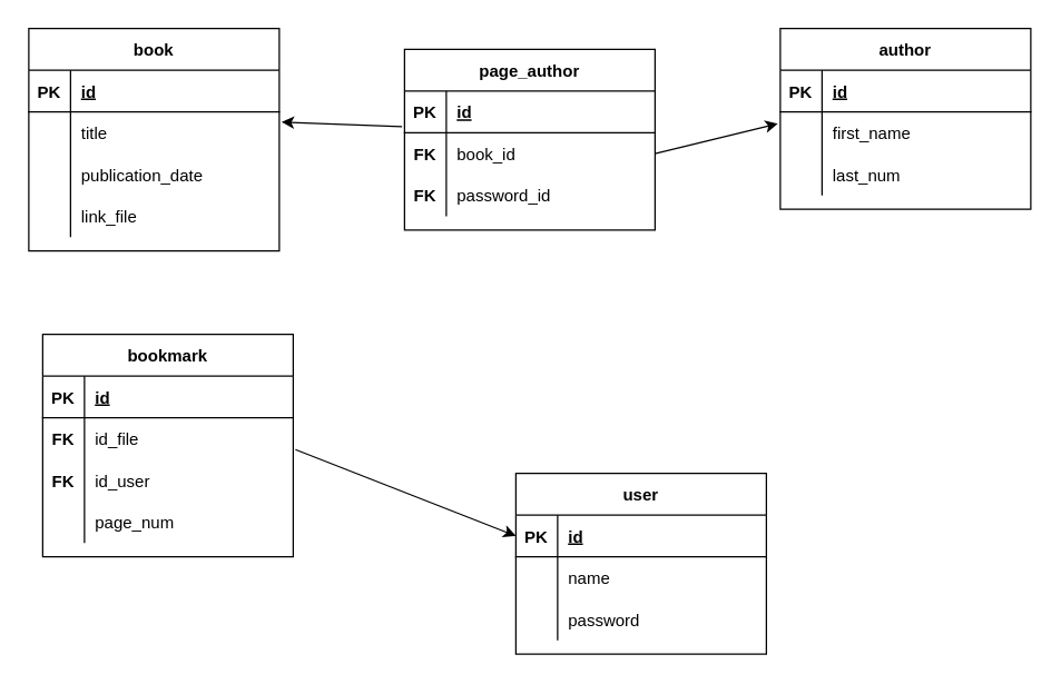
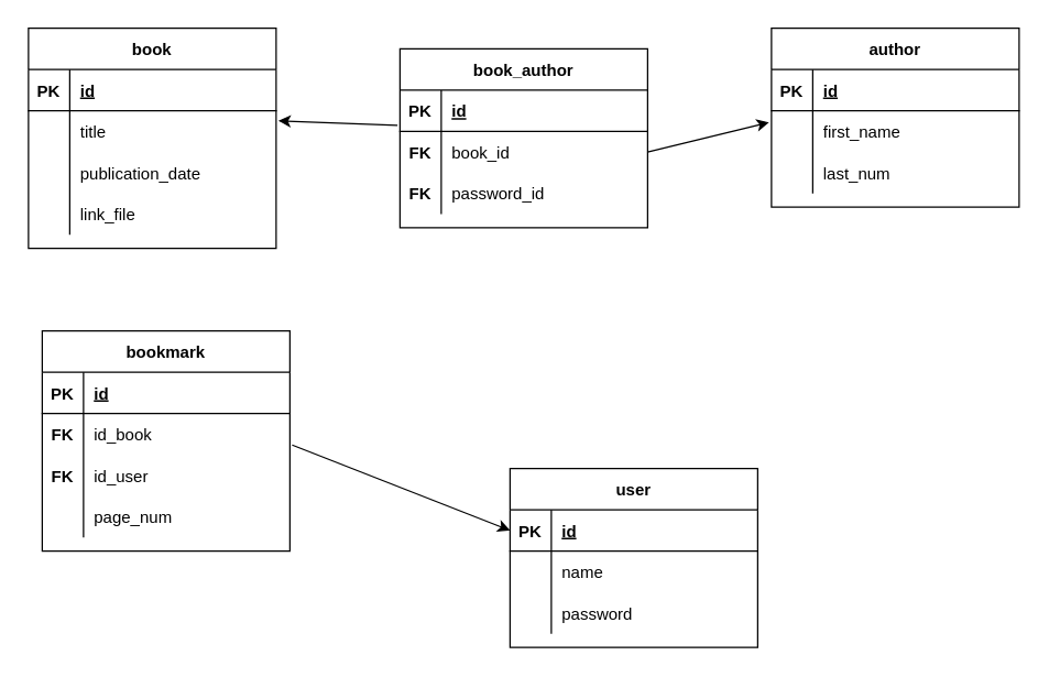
  <mxCell id="0" />
  <mxCell id="1" parent="0" />
  <mxCell id="2" value="book" style="shape=table;startSize=30;container=1;collapsible=1;childLayout=tableLayout;fixedRows=1;rowLines=0;fontStyle=1;align=center;resizeLast=1;" vertex="1" parent="1"><mxGeometry x="20" y="20" width="180" height="160" as="geometry" /></mxCell>
  <mxCell id="3" value="" style="shape=tableRow;horizontal=0;startSize=0;swimlaneHead=0;swimlaneBody=0;fillColor=none;collapsible=0;dropTarget=0;points=[[0,0.5],[1,0.5]];portConstraint=eastwest;top=0;left=0;right=0;bottom=1;" vertex="1" parent="2"><mxGeometry y="30" width="180" height="30" as="geometry" /></mxCell>
  <mxCell id="4" value="PK" style="shape=partialRectangle;connectable=0;fillColor=none;top=0;left=0;bottom=0;right=0;fontStyle=1;overflow=hidden;" vertex="1" parent="3"><mxGeometry width="30" height="30" as="geometry"><mxRectangle width="30" height="30" as="alternateBounds" /></mxGeometry></mxCell>
  <mxCell id="5" value="id" style="shape=partialRectangle;connectable=0;fillColor=none;top=0;left=0;bottom=0;right=0;align=left;spacingLeft=6;fontStyle=5;overflow=hidden;" vertex="1" parent="3"><mxGeometry x="30" width="150" height="30" as="geometry"><mxRectangle width="150" height="30" as="alternateBounds" /></mxGeometry></mxCell>
  <mxCell id="6" value="" style="shape=tableRow;horizontal=0;startSize=0;swimlaneHead=0;swimlaneBody=0;fillColor=none;collapsible=0;dropTarget=0;points=[[0,0.5],[1,0.5]];portConstraint=eastwest;top=0;left=0;right=0;bottom=0;" vertex="1" parent="2"><mxGeometry y="60" width="180" height="30" as="geometry" /></mxCell>
  <mxCell id="7" value="" style="shape=partialRectangle;connectable=0;fillColor=none;top=0;left=0;bottom=0;right=0;editable=1;overflow=hidden;" vertex="1" parent="6"><mxGeometry width="30" height="30" as="geometry"><mxRectangle width="30" height="30" as="alternateBounds" /></mxGeometry></mxCell>
  <mxCell id="8" value="title" style="shape=partialRectangle;connectable=0;fillColor=none;top=0;left=0;bottom=0;right=0;align=left;spacingLeft=6;overflow=hidden;" vertex="1" parent="6"><mxGeometry x="30" width="150" height="30" as="geometry"><mxRectangle width="150" height="30" as="alternateBounds" /></mxGeometry></mxCell>
  <mxCell id="9" value="" style="shape=tableRow;horizontal=0;startSize=0;swimlaneHead=0;swimlaneBody=0;fillColor=none;collapsible=0;dropTarget=0;points=[[0,0.5],[1,0.5]];portConstraint=eastwest;top=0;left=0;right=0;bottom=0;" vertex="1" parent="2"><mxGeometry y="90" width="180" height="30" as="geometry" /></mxCell>
  <mxCell id="10" value="" style="shape=partialRectangle;connectable=0;fillColor=none;top=0;left=0;bottom=0;right=0;editable=1;overflow=hidden;" vertex="1" parent="9"><mxGeometry width="30" height="30" as="geometry"><mxRectangle width="30" height="30" as="alternateBounds" /></mxGeometry></mxCell>
  <mxCell id="11" value="publication_date" style="shape=partialRectangle;connectable=0;fillColor=none;top=0;left=0;bottom=0;right=0;align=left;spacingLeft=6;overflow=hidden;" vertex="1" parent="9"><mxGeometry x="30" width="150" height="30" as="geometry"><mxRectangle width="150" height="30" as="alternateBounds" /></mxGeometry></mxCell>
  <mxCell id="12" value="" style="shape=tableRow;horizontal=0;startSize=0;swimlaneHead=0;swimlaneBody=0;fillColor=none;collapsible=0;dropTarget=0;points=[[0,0.5],[1,0.5]];portConstraint=eastwest;top=0;left=0;right=0;bottom=0;" vertex="1" parent="2"><mxGeometry y="120" width="180" height="30" as="geometry" /></mxCell>
  <mxCell id="13" value="" style="shape=partialRectangle;connectable=0;fillColor=none;top=0;left=0;bottom=0;right=0;editable=1;overflow=hidden;" vertex="1" parent="12"><mxGeometry width="30" height="30" as="geometry"><mxRectangle width="30" height="30" as="alternateBounds" /></mxGeometry></mxCell>
  <mxCell id="14" value="link_file" style="shape=partialRectangle;connectable=0;fillColor=none;top=0;left=0;bottom=0;right=0;align=left;spacingLeft=6;overflow=hidden;" vertex="1" parent="12"><mxGeometry x="30" width="150" height="30" as="geometry"><mxRectangle width="150" height="30" as="alternateBounds" /></mxGeometry></mxCell>
  <mxCell id="15" value="author" style="shape=table;startSize=30;container=1;collapsible=1;childLayout=tableLayout;fixedRows=1;rowLines=0;fontStyle=1;align=center;resizeLast=1;" vertex="1" parent="1"><mxGeometry x="560" y="20" width="180" height="130" as="geometry" /></mxCell>
  <mxCell id="16" value="" style="shape=tableRow;horizontal=0;startSize=0;swimlaneHead=0;swimlaneBody=0;fillColor=none;collapsible=0;dropTarget=0;points=[[0,0.5],[1,0.5]];portConstraint=eastwest;top=0;left=0;right=0;bottom=1;" vertex="1" parent="15"><mxGeometry y="30" width="180" height="30" as="geometry" /></mxCell>
  <mxCell id="17" value="PK" style="shape=partialRectangle;connectable=0;fillColor=none;top=0;left=0;bottom=0;right=0;fontStyle=1;overflow=hidden;" vertex="1" parent="16"><mxGeometry width="30" height="30" as="geometry"><mxRectangle width="30" height="30" as="alternateBounds" /></mxGeometry></mxCell>
  <mxCell id="18" value="id" style="shape=partialRectangle;connectable=0;fillColor=none;top=0;left=0;bottom=0;right=0;align=left;spacingLeft=6;fontStyle=5;overflow=hidden;" vertex="1" parent="16"><mxGeometry x="30" width="150" height="30" as="geometry"><mxRectangle width="150" height="30" as="alternateBounds" /></mxGeometry></mxCell>
  <mxCell id="19" value="" style="shape=tableRow;horizontal=0;startSize=0;swimlaneHead=0;swimlaneBody=0;fillColor=none;collapsible=0;dropTarget=0;points=[[0,0.5],[1,0.5]];portConstraint=eastwest;top=0;left=0;right=0;bottom=0;" vertex="1" parent="15"><mxGeometry y="60" width="180" height="30" as="geometry" /></mxCell>
  <mxCell id="20" value="" style="shape=partialRectangle;connectable=0;fillColor=none;top=0;left=0;bottom=0;right=0;editable=1;overflow=hidden;" vertex="1" parent="19"><mxGeometry width="30" height="30" as="geometry"><mxRectangle width="30" height="30" as="alternateBounds" /></mxGeometry></mxCell>
  <mxCell id="21" value="first_name" style="shape=partialRectangle;connectable=0;fillColor=none;top=0;left=0;bottom=0;right=0;align=left;spacingLeft=6;overflow=hidden;" vertex="1" parent="19"><mxGeometry x="30" width="150" height="30" as="geometry"><mxRectangle width="150" height="30" as="alternateBounds" /></mxGeometry></mxCell>
  <mxCell id="22" value="" style="shape=tableRow;horizontal=0;startSize=0;swimlaneHead=0;swimlaneBody=0;fillColor=none;collapsible=0;dropTarget=0;points=[[0,0.5],[1,0.5]];portConstraint=eastwest;top=0;left=0;right=0;bottom=0;" vertex="1" parent="15"><mxGeometry y="90" width="180" height="30" as="geometry" /></mxCell>
  <mxCell id="23" value="" style="shape=partialRectangle;connectable=0;fillColor=none;top=0;left=0;bottom=0;right=0;editable=1;overflow=hidden;" vertex="1" parent="22"><mxGeometry width="30" height="30" as="geometry"><mxRectangle width="30" height="30" as="alternateBounds" /></mxGeometry></mxCell>
  <mxCell id="24" value="last_num" style="shape=partialRectangle;connectable=0;fillColor=none;top=0;left=0;bottom=0;right=0;align=left;spacingLeft=6;overflow=hidden;" vertex="1" parent="22"><mxGeometry x="30" width="150" height="30" as="geometry"><mxRectangle width="150" height="30" as="alternateBounds" /></mxGeometry></mxCell>
- <mxCell id="25" value="page_author" style="shape=table;startSize=30;container=1;collapsible=1;childLayout=tableLayout;fixedRows=1;rowLines=0;fontStyle=1;align=center;resizeLast=1;" vertex="1" parent="1"><mxGeometry x="290" y="35" width="180" height="130" as="geometry" /></mxCell>
+ <mxCell id="25" value="book_author" style="shape=table;startSize=30;container=1;collapsible=1;childLayout=tableLayout;fixedRows=1;rowLines=0;fontStyle=1;align=center;resizeLast=1;" vertex="1" parent="1"><mxGeometry x="290" y="35" width="180" height="130" as="geometry" /></mxCell>
  <mxCell id="26" value="" style="shape=tableRow;horizontal=0;startSize=0;swimlaneHead=0;swimlaneBody=0;fillColor=none;collapsible=0;dropTarget=0;points=[[0,0.5],[1,0.5]];portConstraint=eastwest;top=0;left=0;right=0;bottom=1;strokeColor=default;strokeWidth=1;" vertex="1" parent="25"><mxGeometry y="30" width="180" height="30" as="geometry" /></mxCell>
  <mxCell id="27" value="PK" style="shape=partialRectangle;connectable=0;fillColor=none;top=0;left=0;bottom=0;right=0;fontStyle=1;overflow=hidden;strokeColor=default;strokeWidth=1;" vertex="1" parent="26"><mxGeometry width="30" height="30" as="geometry"><mxRectangle width="30" height="30" as="alternateBounds" /></mxGeometry></mxCell>
  <mxCell id="28" value="id" style="shape=partialRectangle;connectable=0;fillColor=none;top=0;left=0;bottom=0;right=0;align=left;spacingLeft=6;fontStyle=5;overflow=hidden;strokeColor=default;strokeWidth=1;" vertex="1" parent="26"><mxGeometry x="30" width="150" height="30" as="geometry"><mxRectangle width="150" height="30" as="alternateBounds" /></mxGeometry></mxCell>
  <mxCell id="29" value="" style="shape=tableRow;horizontal=0;startSize=0;swimlaneHead=0;swimlaneBody=0;fillColor=none;collapsible=0;dropTarget=0;points=[[0,0.5],[1,0.5]];portConstraint=eastwest;top=0;left=0;right=0;bottom=0;" vertex="1" parent="25"><mxGeometry y="60" width="180" height="30" as="geometry" /></mxCell>
  <mxCell id="30" value="FK" style="shape=partialRectangle;connectable=0;fillColor=none;top=0;left=0;bottom=0;right=0;editable=1;overflow=hidden;fontStyle=1" vertex="1" parent="29"><mxGeometry width="30" height="30" as="geometry"><mxRectangle width="30" height="30" as="alternateBounds" /></mxGeometry></mxCell>
  <mxCell id="31" value="book_id" style="shape=partialRectangle;connectable=0;fillColor=none;top=0;left=0;bottom=0;right=0;align=left;spacingLeft=6;overflow=hidden;" vertex="1" parent="29"><mxGeometry x="30" width="150" height="30" as="geometry"><mxRectangle width="150" height="30" as="alternateBounds" /></mxGeometry></mxCell>
  <mxCell id="32" value="" style="shape=tableRow;horizontal=0;startSize=0;swimlaneHead=0;swimlaneBody=0;fillColor=none;collapsible=0;dropTarget=0;points=[[0,0.5],[1,0.5]];portConstraint=eastwest;top=0;left=0;right=0;bottom=0;" vertex="1" parent="25"><mxGeometry y="90" width="180" height="30" as="geometry" /></mxCell>
  <mxCell id="33" value="FK" style="shape=partialRectangle;connectable=0;fillColor=none;top=0;left=0;bottom=0;right=0;editable=1;overflow=hidden;fontStyle=1" vertex="1" parent="32"><mxGeometry width="30" height="30" as="geometry"><mxRectangle width="30" height="30" as="alternateBounds" /></mxGeometry></mxCell>
  <mxCell id="34" value="password_id" style="shape=partialRectangle;connectable=0;fillColor=none;top=0;left=0;bottom=0;right=0;align=left;spacingLeft=6;overflow=hidden;" vertex="1" parent="32"><mxGeometry x="30" width="150" height="30" as="geometry"><mxRectangle width="150" height="30" as="alternateBounds" /></mxGeometry></mxCell>
  <mxCell id="35" value="user" style="shape=table;startSize=30;container=1;collapsible=1;childLayout=tableLayout;fixedRows=1;rowLines=0;fontStyle=1;align=center;resizeLast=1;" vertex="1" parent="1"><mxGeometry x="370" y="340" width="180" height="130" as="geometry" /></mxCell>
  <mxCell id="36" value="" style="shape=tableRow;horizontal=0;startSize=0;swimlaneHead=0;swimlaneBody=0;fillColor=none;collapsible=0;dropTarget=0;points=[[0,0.5],[1,0.5]];portConstraint=eastwest;top=0;left=0;right=0;bottom=1;" vertex="1" parent="35"><mxGeometry y="30" width="180" height="30" as="geometry" /></mxCell>
  <mxCell id="37" value="PK" style="shape=partialRectangle;connectable=0;fillColor=none;top=0;left=0;bottom=0;right=0;fontStyle=1;overflow=hidden;" vertex="1" parent="36"><mxGeometry width="30" height="30" as="geometry"><mxRectangle width="30" height="30" as="alternateBounds" /></mxGeometry></mxCell>
  <mxCell id="38" value="id" style="shape=partialRectangle;connectable=0;fillColor=none;top=0;left=0;bottom=0;right=0;align=left;spacingLeft=6;fontStyle=5;overflow=hidden;" vertex="1" parent="36"><mxGeometry x="30" width="150" height="30" as="geometry"><mxRectangle width="150" height="30" as="alternateBounds" /></mxGeometry></mxCell>
  <mxCell id="39" value="" style="shape=tableRow;horizontal=0;startSize=0;swimlaneHead=0;swimlaneBody=0;fillColor=none;collapsible=0;dropTarget=0;points=[[0,0.5],[1,0.5]];portConstraint=eastwest;top=0;left=0;right=0;bottom=0;" vertex="1" parent="35"><mxGeometry y="60" width="180" height="30" as="geometry" /></mxCell>
  <mxCell id="40" value="" style="shape=partialRectangle;connectable=0;fillColor=none;top=0;left=0;bottom=0;right=0;editable=1;overflow=hidden;" vertex="1" parent="39"><mxGeometry width="30" height="30" as="geometry"><mxRectangle width="30" height="30" as="alternateBounds" /></mxGeometry></mxCell>
  <mxCell id="41" value="name" style="shape=partialRectangle;connectable=0;fillColor=none;top=0;left=0;bottom=0;right=0;align=left;spacingLeft=6;overflow=hidden;" vertex="1" parent="39"><mxGeometry x="30" width="150" height="30" as="geometry"><mxRectangle width="150" height="30" as="alternateBounds" /></mxGeometry></mxCell>
  <mxCell id="42" value="" style="shape=tableRow;horizontal=0;startSize=0;swimlaneHead=0;swimlaneBody=0;fillColor=none;collapsible=0;dropTarget=0;points=[[0,0.5],[1,0.5]];portConstraint=eastwest;top=0;left=0;right=0;bottom=0;" vertex="1" parent="35"><mxGeometry y="90" width="180" height="30" as="geometry" /></mxCell>
  <mxCell id="43" value="" style="shape=partialRectangle;connectable=0;fillColor=none;top=0;left=0;bottom=0;right=0;editable=1;overflow=hidden;" vertex="1" parent="42"><mxGeometry width="30" height="30" as="geometry"><mxRectangle width="30" height="30" as="alternateBounds" /></mxGeometry></mxCell>
  <mxCell id="44" value="password" style="shape=partialRectangle;connectable=0;fillColor=none;top=0;left=0;bottom=0;right=0;align=left;spacingLeft=6;overflow=hidden;" vertex="1" parent="42"><mxGeometry x="30" width="150" height="30" as="geometry"><mxRectangle width="150" height="30" as="alternateBounds" /></mxGeometry></mxCell>
  <mxCell id="45" value="bookmark" style="shape=table;startSize=30;container=1;collapsible=1;childLayout=tableLayout;fixedRows=1;rowLines=0;fontStyle=1;align=center;resizeLast=1;" vertex="1" parent="1"><mxGeometry x="30" y="240" width="180" height="160" as="geometry" /></mxCell>
  <mxCell id="46" value="" style="shape=tableRow;horizontal=0;startSize=0;swimlaneHead=0;swimlaneBody=0;fillColor=none;collapsible=0;dropTarget=0;points=[[0,0.5],[1,0.5]];portConstraint=eastwest;top=0;left=0;right=0;bottom=1;" vertex="1" parent="45"><mxGeometry y="30" width="180" height="30" as="geometry" /></mxCell>
  <mxCell id="47" value="PK" style="shape=partialRectangle;connectable=0;fillColor=none;top=0;left=0;bottom=0;right=0;fontStyle=1;overflow=hidden;" vertex="1" parent="46"><mxGeometry width="30" height="30" as="geometry"><mxRectangle width="30" height="30" as="alternateBounds" /></mxGeometry></mxCell>
  <mxCell id="48" value="id" style="shape=partialRectangle;connectable=0;fillColor=none;top=0;left=0;bottom=0;right=0;align=left;spacingLeft=6;fontStyle=5;overflow=hidden;" vertex="1" parent="46"><mxGeometry x="30" width="150" height="30" as="geometry"><mxRectangle width="150" height="30" as="alternateBounds" /></mxGeometry></mxCell>
  <mxCell id="49" value="" style="shape=tableRow;horizontal=0;startSize=0;swimlaneHead=0;swimlaneBody=0;fillColor=none;collapsible=0;dropTarget=0;points=[[0,0.5],[1,0.5]];portConstraint=eastwest;top=0;left=0;right=0;bottom=0;" vertex="1" parent="45"><mxGeometry y="60" width="180" height="30" as="geometry" /></mxCell>
  <mxCell id="50" value="FK" style="shape=partialRectangle;connectable=0;fillColor=none;top=0;left=0;bottom=0;right=0;editable=1;overflow=hidden;fontStyle=1" vertex="1" parent="49"><mxGeometry width="30" height="30" as="geometry"><mxRectangle width="30" height="30" as="alternateBounds" /></mxGeometry></mxCell>
- <mxCell id="51" value="id_file" style="shape=partialRectangle;connectable=0;fillColor=none;top=0;left=0;bottom=0;right=0;align=left;spacingLeft=6;overflow=hidden;" vertex="1" parent="49"><mxGeometry x="30" width="150" height="30" as="geometry"><mxRectangle width="150" height="30" as="alternateBounds" /></mxGeometry></mxCell>
+ <mxCell id="51" value="id_book" style="shape=partialRectangle;connectable=0;fillColor=none;top=0;left=0;bottom=0;right=0;align=left;spacingLeft=6;overflow=hidden;" vertex="1" parent="49"><mxGeometry x="30" width="150" height="30" as="geometry"><mxRectangle width="150" height="30" as="alternateBounds" /></mxGeometry></mxCell>
  <mxCell id="52" value="" style="shape=tableRow;horizontal=0;startSize=0;swimlaneHead=0;swimlaneBody=0;fillColor=none;collapsible=0;dropTarget=0;points=[[0,0.5],[1,0.5]];portConstraint=eastwest;top=0;left=0;right=0;bottom=0;" vertex="1" parent="45"><mxGeometry y="90" width="180" height="30" as="geometry" /></mxCell>
  <mxCell id="53" value="FK" style="shape=partialRectangle;connectable=0;fillColor=none;top=0;left=0;bottom=0;right=0;editable=1;overflow=hidden;fontStyle=1" vertex="1" parent="52"><mxGeometry width="30" height="30" as="geometry"><mxRectangle width="30" height="30" as="alternateBounds" /></mxGeometry></mxCell>
  <mxCell id="54" value="id_user" style="shape=partialRectangle;connectable=0;fillColor=none;top=0;left=0;bottom=0;right=0;align=left;spacingLeft=6;overflow=hidden;" vertex="1" parent="52"><mxGeometry x="30" width="150" height="30" as="geometry"><mxRectangle width="150" height="30" as="alternateBounds" /></mxGeometry></mxCell>
  <mxCell id="55" value="" style="shape=tableRow;horizontal=0;startSize=0;swimlaneHead=0;swimlaneBody=0;fillColor=none;collapsible=0;dropTarget=0;points=[[0,0.5],[1,0.5]];portConstraint=eastwest;top=0;left=0;right=0;bottom=0;" vertex="1" parent="45"><mxGeometry y="120" width="180" height="30" as="geometry" /></mxCell>
  <mxCell id="56" value="" style="shape=partialRectangle;connectable=0;fillColor=none;top=0;left=0;bottom=0;right=0;editable=1;overflow=hidden;" vertex="1" parent="55"><mxGeometry width="30" height="30" as="geometry"><mxRectangle width="30" height="30" as="alternateBounds" /></mxGeometry></mxCell>
  <mxCell id="57" value="page_num" style="shape=partialRectangle;connectable=0;fillColor=none;top=0;left=0;bottom=0;right=0;align=left;spacingLeft=6;overflow=hidden;" vertex="1" parent="55"><mxGeometry x="30" width="150" height="30" as="geometry"><mxRectangle width="150" height="30" as="alternateBounds" /></mxGeometry></mxCell>
  <mxCell id="58" value="" style="endArrow=classic;html=1;rounded=0;exitX=-0.01;exitY=0.856;exitDx=0;exitDy=0;exitPerimeter=0;entryX=1.009;entryY=0.244;entryDx=0;entryDy=0;entryPerimeter=0;" edge="1" parent="1" source="26" target="6"><mxGeometry width="50" height="50" relative="1" as="geometry"><mxPoint x="220" y="85" as="sourcePoint" /><mxPoint x="203" y="80" as="targetPoint" /></mxGeometry></mxCell>
  <mxCell id="59" value="" style="endArrow=classic;html=1;rounded=0;exitX=1;exitY=0.5;exitDx=0;exitDy=0;entryX=-0.01;entryY=0.281;entryDx=0;entryDy=0;entryPerimeter=0;" edge="1" parent="1" source="29" target="19"><mxGeometry width="50" height="50" relative="1" as="geometry"><mxPoint x="500" y="230" as="sourcePoint" /><mxPoint x="550" y="180" as="targetPoint" /></mxGeometry></mxCell>
  <mxCell id="60" value="" style="endArrow=classic;html=1;rounded=0;exitX=1.009;exitY=0.763;exitDx=0;exitDy=0;exitPerimeter=0;entryX=0;entryY=0.5;entryDx=0;entryDy=0;" edge="1" parent="1" source="49" target="36"><mxGeometry width="50" height="50" relative="1" as="geometry"><mxPoint x="230" y="360" as="sourcePoint" /><mxPoint x="280" y="310" as="targetPoint" /></mxGeometry></mxCell>
